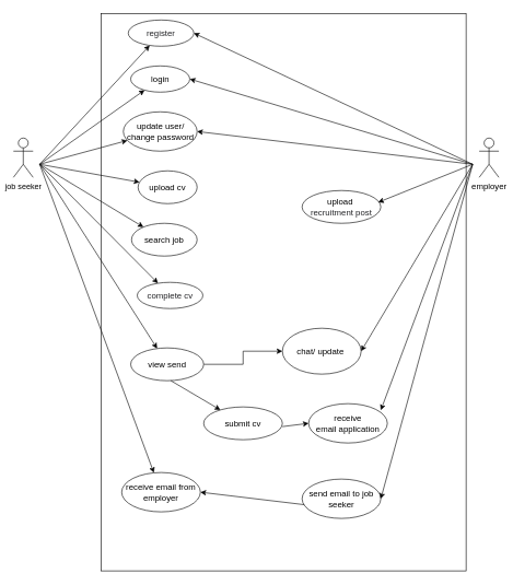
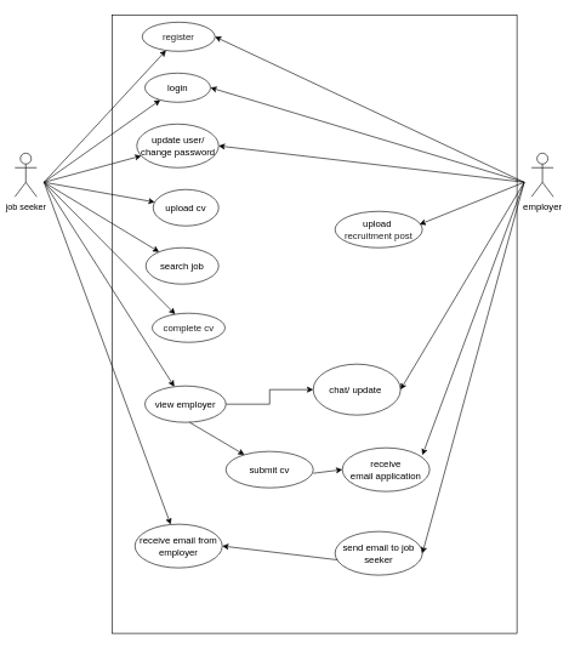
  <mxCell id="0" />
  <mxCell id="1" parent="0" />
  <mxCell id="2" value="" style="rounded=0;whiteSpace=wrap;html=1;fontSize=13;" vertex="1" parent="1"><mxGeometry x="153.75" y="20" width="556.25" height="850" as="geometry" /></mxCell>
  <mxCell id="3" value="job seeker" style="shape=umlActor;verticalLabelPosition=bottom;verticalAlign=top;html=1;" vertex="1" parent="1"><mxGeometry x="20" y="210" width="30" height="60" as="geometry" /></mxCell>
  <mxCell id="4" value="" style="endArrow=classic;html=1;rounded=0;" edge="1" parent="1" target="5"><mxGeometry width="50" height="50" relative="1" as="geometry"><mxPoint x="60" y="250" as="sourcePoint" /><mxPoint x="190" y="120" as="targetPoint" /></mxGeometry></mxCell>
  <mxCell id="5" value="&lt;p style=&quot;line-height: 1;&quot;&gt;&lt;span style=&quot;color: rgb(32, 33, 36); font-family: arial, sans-serif; text-align: left;&quot;&gt;&lt;font style=&quot;font-size: 13px;&quot;&gt;register&lt;/font&gt;&lt;/span&gt;&lt;/p&gt;" style="ellipse;whiteSpace=wrap;html=1;" vertex="1" parent="1"><mxGeometry x="195" y="30" width="100" height="40" as="geometry" /></mxCell>
  <mxCell id="6" value="" style="endArrow=classic;html=1;rounded=0;fontSize=17;" edge="1" parent="1" target="7"><mxGeometry width="50" height="50" relative="1" as="geometry"><mxPoint x="60" y="250" as="sourcePoint" /><mxPoint x="200" y="220" as="targetPoint" /></mxGeometry></mxCell>
  <mxCell id="7" value="&lt;font style=&quot;font-size: 13px;&quot;&gt;login&lt;/font&gt;" style="ellipse;whiteSpace=wrap;html=1;fontSize=17;" vertex="1" parent="1"><mxGeometry x="198.75" y="100" width="90" height="40" as="geometry" /></mxCell>
  <mxCell id="8" value="" style="endArrow=classic;html=1;rounded=0;fontSize=17;" edge="1" parent="1" target="9"><mxGeometry width="50" height="50" relative="1" as="geometry"><mxPoint x="60" y="250" as="sourcePoint" /><mxPoint x="200" y="330" as="targetPoint" /></mxGeometry></mxCell>
  <mxCell id="9" value="&lt;font style=&quot;font-size: 13px;&quot;&gt;upload cv&lt;/font&gt;" style="ellipse;whiteSpace=wrap;html=1;fontSize=17;" vertex="1" parent="1"><mxGeometry x="210" y="260" width="90" height="50" as="geometry" /></mxCell>
  <mxCell id="10" value="" style="endArrow=classic;html=1;rounded=0;fontSize=13;" edge="1" parent="1" target="11"><mxGeometry width="50" height="50" relative="1" as="geometry"><mxPoint x="60" y="250" as="sourcePoint" /><mxPoint x="200" y="430" as="targetPoint" /></mxGeometry></mxCell>
  <mxCell id="11" value="search job" style="ellipse;whiteSpace=wrap;html=1;fontSize=13;" vertex="1" parent="1"><mxGeometry x="200" y="340" width="100" height="50" as="geometry" /></mxCell>
  <mxCell id="12" value="" style="endArrow=classic;html=1;rounded=0;fontSize=13;" edge="1" parent="1" target="13"><mxGeometry width="50" height="50" relative="1" as="geometry"><mxPoint x="60" y="250" as="sourcePoint" /><mxPoint x="120" y="480" as="targetPoint" /></mxGeometry></mxCell>
  <mxCell id="13" value="update user/ change password" style="ellipse;whiteSpace=wrap;html=1;fontSize=13;" vertex="1" parent="1"><mxGeometry x="187.5" y="170" width="112.5" height="60" as="geometry" /></mxCell>
  <mxCell id="14" value="" style="endArrow=classic;html=1;rounded=0;fontSize=13;" edge="1" parent="1" target="15"><mxGeometry width="50" height="50" relative="1" as="geometry"><mxPoint x="60" y="250" as="sourcePoint" /><mxPoint x="100" y="450" as="targetPoint" /></mxGeometry></mxCell>
  <mxCell id="15" value="&lt;span style=&quot;color: rgb(32, 33, 36); font-family: arial, sans-serif; text-align: left;&quot;&gt;&lt;font style=&quot;font-size: 13px;&quot;&gt;complete cv&lt;/font&gt;&lt;/span&gt;" style="ellipse;whiteSpace=wrap;html=1;fontSize=13;" vertex="1" parent="1"><mxGeometry x="208.75" y="430" width="100" height="40" as="geometry" /></mxCell>
  <mxCell id="16" value="" style="endArrow=classic;html=1;rounded=0;fontSize=13;" edge="1" parent="1" target="18"><mxGeometry width="50" height="50" relative="1" as="geometry"><mxPoint x="60" y="250" as="sourcePoint" /><mxPoint x="100" y="500" as="targetPoint" /></mxGeometry></mxCell>
  <mxCell id="17" value="" style="edgeStyle=orthogonalEdgeStyle;rounded=0;orthogonalLoop=1;jettySize=auto;html=1;fontSize=13;" edge="1" parent="1" source="18" target="19"><mxGeometry relative="1" as="geometry" /></mxCell>
- <mxCell id="18" value="view send" style="ellipse;whiteSpace=wrap;html=1;fontSize=13;" vertex="1" parent="1"><mxGeometry x="198.75" y="530" width="111.25" height="50" as="geometry" /></mxCell>
+ <mxCell id="18" value="view employer" style="ellipse;whiteSpace=wrap;html=1;fontSize=13;" vertex="1" parent="1"><mxGeometry x="198.75" y="530" width="111.25" height="50" as="geometry" /></mxCell>
  <mxCell id="19" value="chat/ update&amp;nbsp;" style="ellipse;whiteSpace=wrap;html=1;fontSize=13;" vertex="1" parent="1"><mxGeometry x="430" y="500" width="120" height="70" as="geometry" /></mxCell>
  <mxCell id="20" value="" style="endArrow=classic;html=1;rounded=0;fontSize=13;" edge="1" parent="1" target="21"><mxGeometry width="50" height="50" relative="1" as="geometry"><mxPoint x="60" y="250" as="sourcePoint" /><mxPoint x="60" y="390" as="targetPoint" /></mxGeometry></mxCell>
  <mxCell id="21" value="receive email from employer" style="ellipse;whiteSpace=wrap;html=1;fontSize=13;" vertex="1" parent="1"><mxGeometry x="185" y="720" width="120" height="60" as="geometry" /></mxCell>
  <mxCell id="22" value="employer" style="shape=umlActor;verticalLabelPosition=bottom;verticalAlign=top;html=1;outlineConnect=0;fontSize=13;" vertex="1" parent="1"><mxGeometry x="730" y="210" width="30" height="60" as="geometry" /></mxCell>
  <mxCell id="23" value="" style="endArrow=classic;html=1;rounded=0;fontSize=13;entryX=1;entryY=0.5;entryDx=0;entryDy=0;" edge="1" parent="1" target="5"><mxGeometry width="50" height="50" relative="1" as="geometry"><mxPoint x="720" y="250" as="sourcePoint" /><mxPoint x="770" y="200" as="targetPoint" /></mxGeometry></mxCell>
  <mxCell id="24" value="" style="endArrow=classic;html=1;rounded=0;fontSize=13;entryX=1;entryY=0.5;entryDx=0;entryDy=0;" edge="1" parent="1"><mxGeometry width="50" height="50" relative="1" as="geometry"><mxPoint x="720" y="250" as="sourcePoint" /><mxPoint x="288.75" y="120" as="targetPoint" /></mxGeometry></mxCell>
  <mxCell id="25" value="" style="endArrow=classic;html=1;rounded=0;fontSize=13;entryX=1;entryY=0.5;entryDx=0;entryDy=0;" edge="1" parent="1" target="13"><mxGeometry width="50" height="50" relative="1" as="geometry"><mxPoint x="720" y="250" as="sourcePoint" /><mxPoint x="295" y="50" as="targetPoint" /></mxGeometry></mxCell>
  <mxCell id="26" value="&lt;font style=&quot;font-size: 13px;&quot;&gt;upload&amp;nbsp;&lt;br&gt;&lt;span style=&quot;color: rgb(32, 33, 36); font-family: arial, sans-serif; text-align: left;&quot;&gt;recruitment post&lt;/span&gt;&lt;/font&gt;" style="ellipse;whiteSpace=wrap;html=1;fontSize=13;" vertex="1" parent="1"><mxGeometry x="460" y="290" width="120" height="50" as="geometry" /></mxCell>
  <mxCell id="27" value="" style="endArrow=classic;html=1;rounded=0;fontSize=13;entryX=0.967;entryY=0.36;entryDx=0;entryDy=0;entryPerimeter=0;" edge="1" parent="1" target="26"><mxGeometry width="50" height="50" relative="1" as="geometry"><mxPoint x="720" y="250" as="sourcePoint" /><mxPoint x="430" y="320" as="targetPoint" /></mxGeometry></mxCell>
  <mxCell id="28" value="" style="endArrow=classic;html=1;rounded=0;fontSize=13;entryX=1;entryY=0.5;entryDx=0;entryDy=0;" edge="1" parent="1" target="19"><mxGeometry width="50" height="50" relative="1" as="geometry"><mxPoint x="720" y="250" as="sourcePoint" /><mxPoint x="770" y="200" as="targetPoint" /></mxGeometry></mxCell>
  <mxCell id="29" value="send email to job seeker" style="ellipse;whiteSpace=wrap;html=1;fontSize=13;" vertex="1" parent="1"><mxGeometry x="460" y="730" width="120" height="60" as="geometry" /></mxCell>
  <mxCell id="30" value="" style="endArrow=classic;html=1;rounded=0;fontSize=13;entryX=1;entryY=0.5;entryDx=0;entryDy=0;" edge="1" parent="1" target="29"><mxGeometry width="50" height="50" relative="1" as="geometry"><mxPoint x="720" y="250" as="sourcePoint" /><mxPoint x="770" y="200" as="targetPoint" /></mxGeometry></mxCell>
  <mxCell id="31" value="" style="endArrow=classic;html=1;rounded=0;fontSize=13;entryX=1;entryY=0.5;entryDx=0;entryDy=0;exitX=0.025;exitY=0.65;exitDx=0;exitDy=0;exitPerimeter=0;" edge="1" parent="1" source="29" target="21"><mxGeometry width="50" height="50" relative="1" as="geometry"><mxPoint x="440" y="680" as="sourcePoint" /><mxPoint x="490" y="630" as="targetPoint" /></mxGeometry></mxCell>
  <mxCell id="32" value="receive email&amp;nbsp;application" style="ellipse;whiteSpace=wrap;html=1;fontSize=13;" vertex="1" parent="1"><mxGeometry x="470" y="615" width="120" height="60" as="geometry" /></mxCell>
  <mxCell id="33" value="submit cv" style="ellipse;whiteSpace=wrap;html=1;fontSize=13;" vertex="1" parent="1"><mxGeometry x="310" y="620" width="120" height="50" as="geometry" /></mxCell>
  <mxCell id="34" value="" style="endArrow=classic;html=1;rounded=0;fontSize=13;" edge="1" parent="1" target="33"><mxGeometry width="50" height="50" relative="1" as="geometry"><mxPoint x="260" y="580" as="sourcePoint" /><mxPoint x="310" y="530" as="targetPoint" /></mxGeometry></mxCell>
  <mxCell id="35" value="" style="endArrow=classic;html=1;rounded=0;fontSize=13;entryX=0;entryY=0.5;entryDx=0;entryDy=0;" edge="1" parent="1" target="32"><mxGeometry width="50" height="50" relative="1" as="geometry"><mxPoint x="430" y="650" as="sourcePoint" /><mxPoint x="480" y="600" as="targetPoint" /></mxGeometry></mxCell>
  <mxCell id="36" value="" style="endArrow=classic;html=1;rounded=0;fontSize=13;entryX=0.917;entryY=0.167;entryDx=0;entryDy=0;entryPerimeter=0;" edge="1" parent="1" target="32"><mxGeometry width="50" height="50" relative="1" as="geometry"><mxPoint x="720" y="250" as="sourcePoint" /><mxPoint x="770" y="200" as="targetPoint" /></mxGeometry></mxCell>
